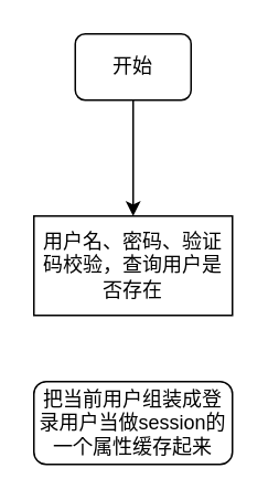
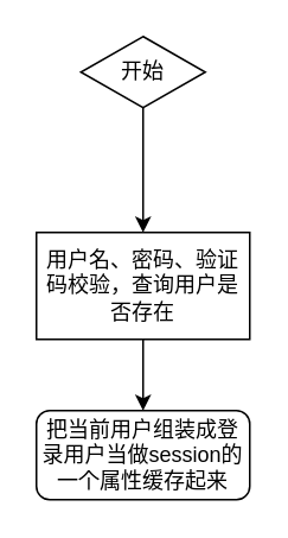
  <mxCell id="0" />
  <mxCell id="1" parent="0" />
  <mxCell id="2" value="" style="edgeStyle=orthogonalEdgeStyle;rounded=0;orthogonalLoop=1;jettySize=auto;html=1;" edge="1" parent="1" source="3" target="5"><mxGeometry relative="1" as="geometry" /></mxCell>
- <mxCell id="3" value="开始" style="rounded=1;whiteSpace=wrap;html=1;" vertex="1" parent="1"><mxGeometry x="45" y="20" width="70" height="40" as="geometry" /></mxCell>
+ <mxCell id="3" value="开始" style="rhombus;whiteSpace=wrap;html=1;" vertex="1" parent="1"><mxGeometry x="45" y="20" width="70" height="40" as="geometry" /></mxCell>
+ <mxCell id="4" value="" style="edgeStyle=orthogonalEdgeStyle;rounded=0;orthogonalLoop=1;jettySize=auto;html=1;" edge="1" parent="1" source="5" target="6"><mxGeometry relative="1" as="geometry" /></mxCell>
  <mxCell id="5" value="用户名、密码、验证码校验，查询用户是否存在" style="whiteSpace=wrap;html=1;rounded=0;" vertex="1" parent="1"><mxGeometry x="20" y="130" width="120" height="60" as="geometry" /></mxCell>
  <mxCell id="6" value="把当前用户组装成登录用户当做session的一个属性缓存起来" style="whiteSpace=wrap;html=1;rounded=1;" vertex="1" parent="1"><mxGeometry x="20" y="230" width="120" height="50" as="geometry" /></mxCell>
